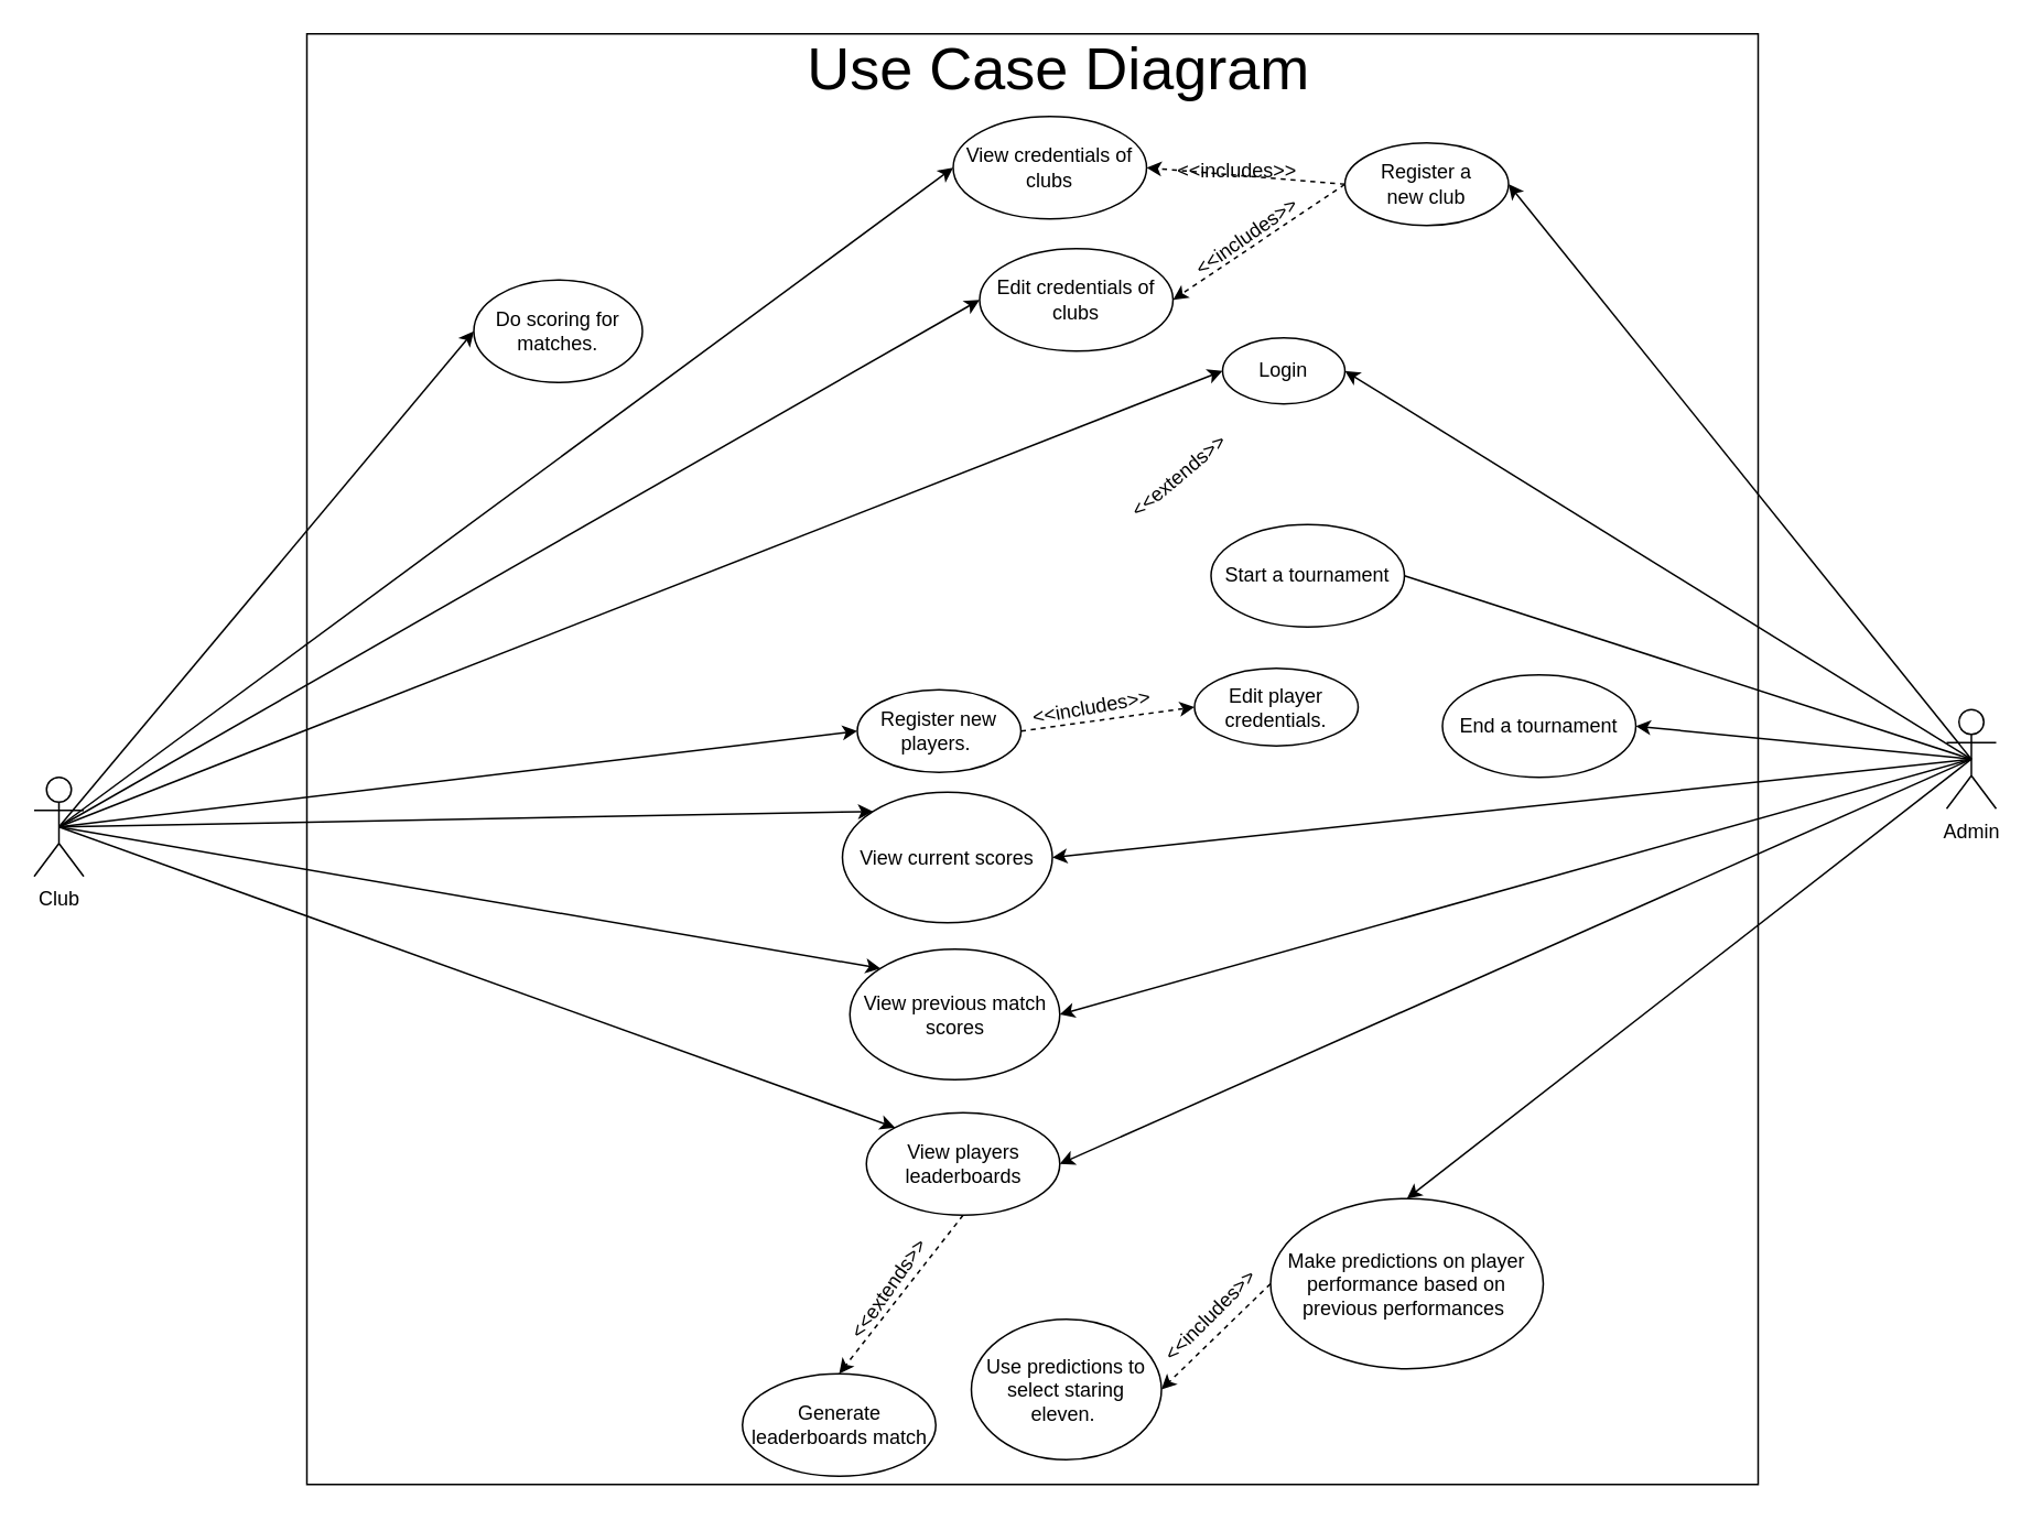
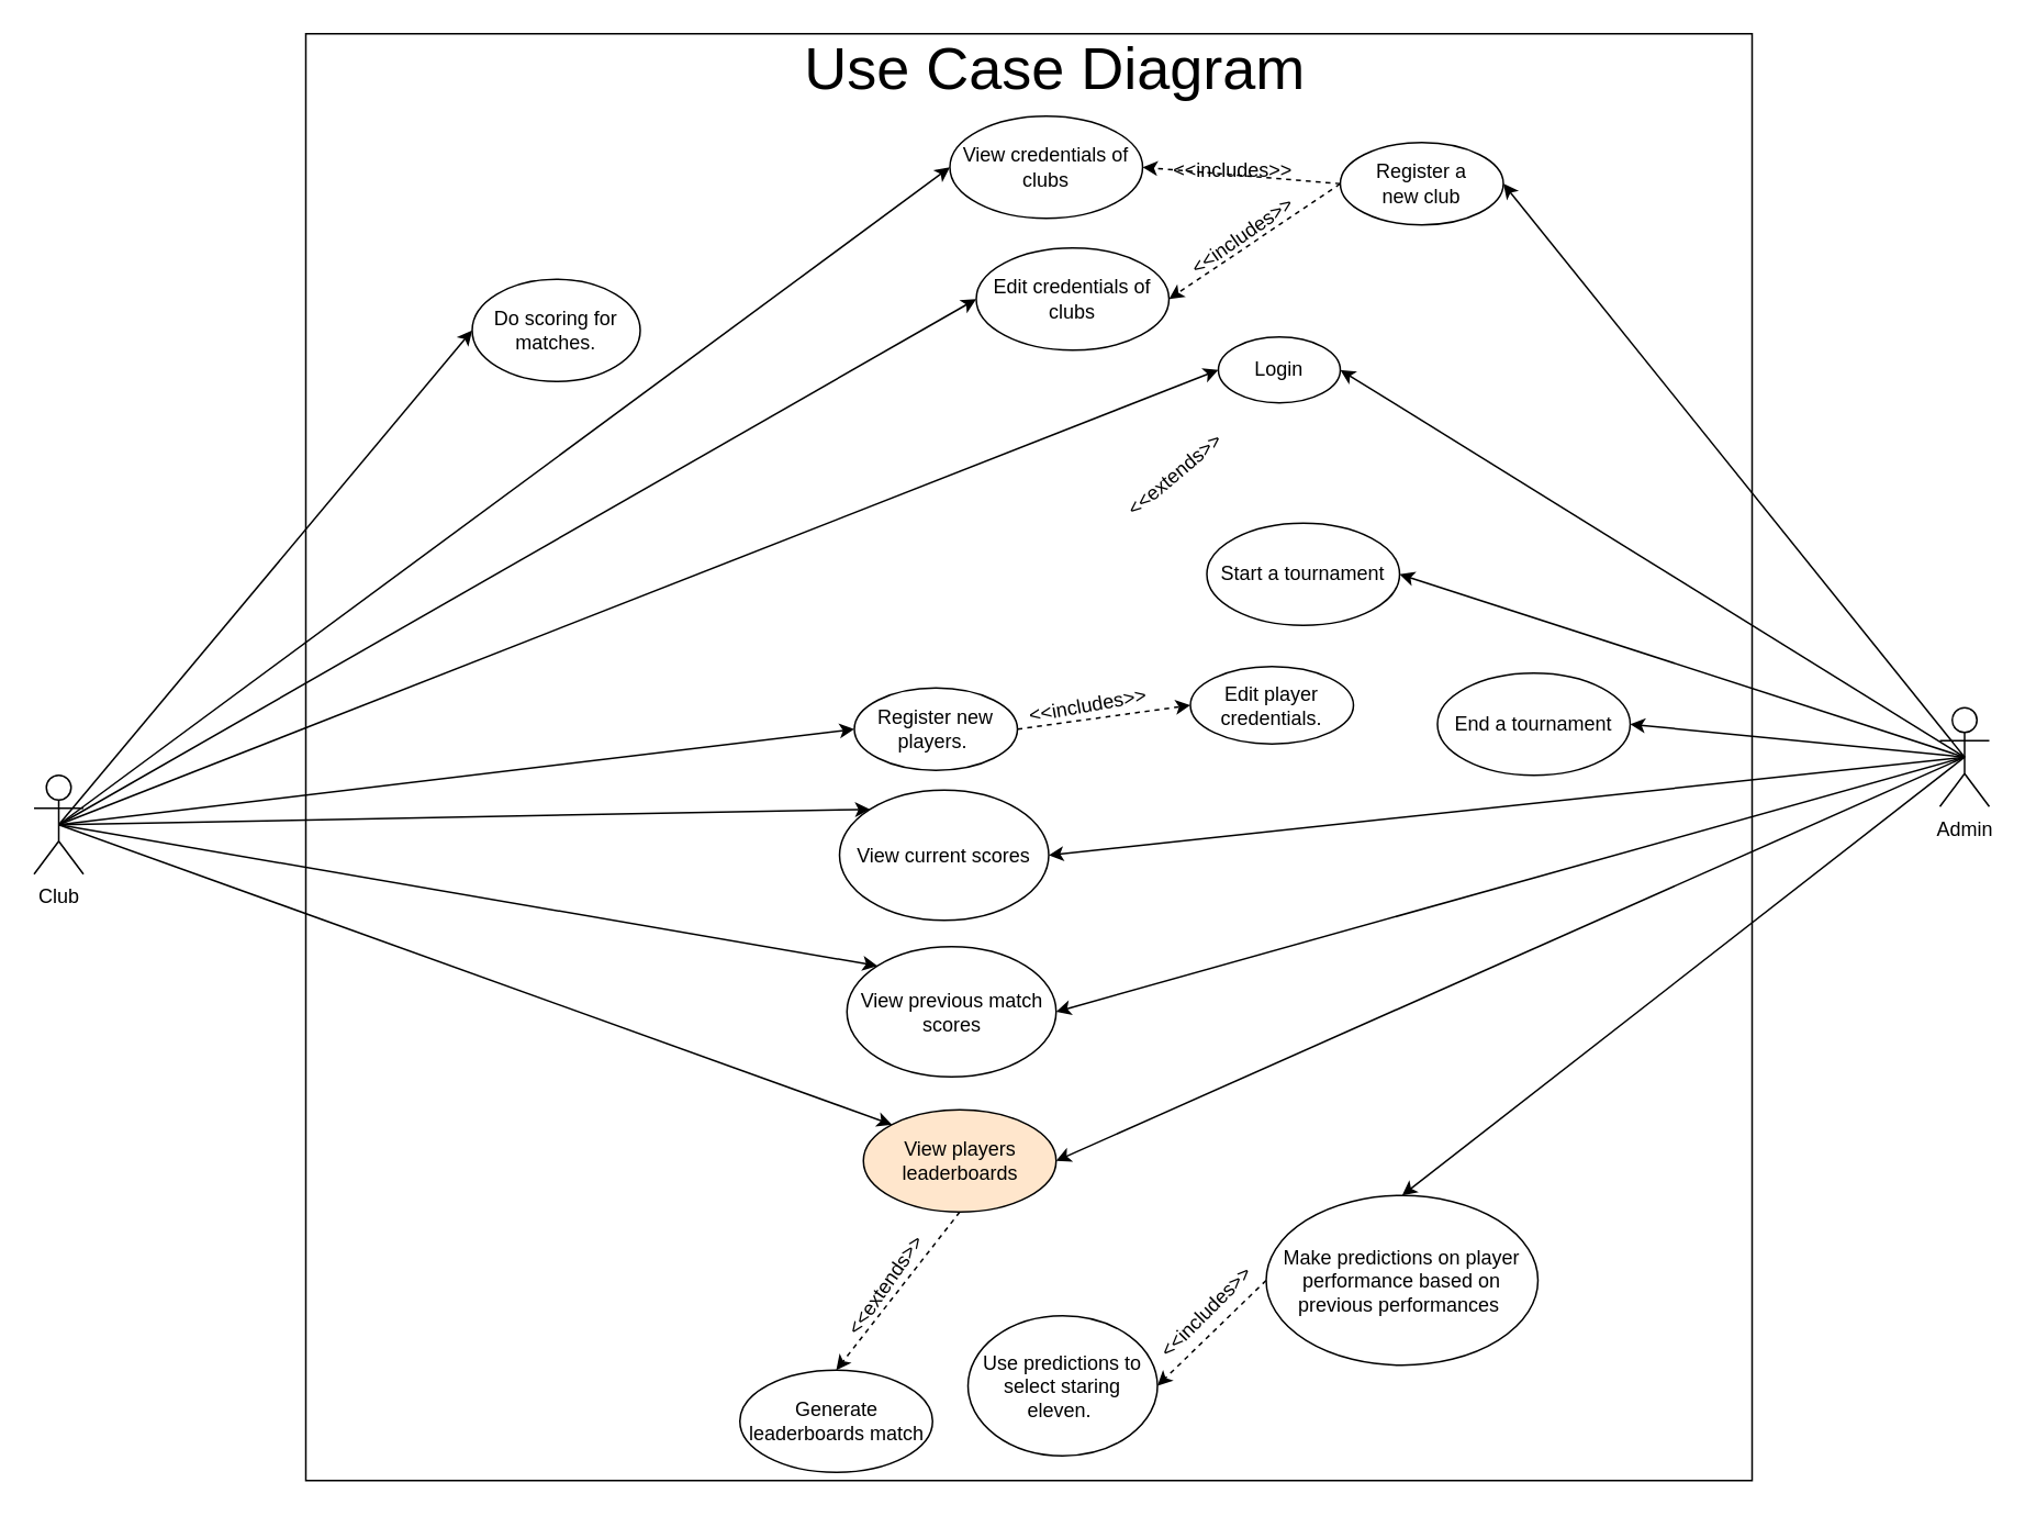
  <mxCell id="0" />
  <mxCell id="1" parent="0" />
  <mxCell id="2" value="" style="whiteSpace=wrap;html=1;aspect=fixed;" parent="1" vertex="1"><mxGeometry x="185" y="20" width="878" height="878" as="geometry" /></mxCell>
  <mxCell id="3" value="Admin" style="shape=umlActor;verticalLabelPosition=bottom;verticalAlign=top;html=1;outlineConnect=0;" parent="1" vertex="1"><mxGeometry x="1177" y="429" width="30" height="60" as="geometry" /></mxCell>
  <mxCell id="4" value="Login" style="ellipse;whiteSpace=wrap;html=1;" parent="1" vertex="1"><mxGeometry x="739" y="204" width="74" height="40" as="geometry" /></mxCell>
  <mxCell id="5" value="&amp;lt;&amp;lt;extends&amp;gt;&amp;gt;" style="text;html=1;strokeColor=none;fillColor=none;align=center;verticalAlign=middle;whiteSpace=wrap;rounded=0;rotation=-40;" parent="1" vertex="1"><mxGeometry x="683" y="273" width="60" height="30" as="geometry" /></mxCell>
  <mxCell id="6" value="Register a &lt;br&gt;new club" style="ellipse;whiteSpace=wrap;html=1;" parent="1" vertex="1"><mxGeometry x="813" y="86" width="99" height="50" as="geometry" /></mxCell>
  <mxCell id="7" value="Edit player credentials." style="ellipse;whiteSpace=wrap;html=1;" parent="1" vertex="1"><mxGeometry x="722" y="404" width="99" height="47" as="geometry" /></mxCell>
  <mxCell id="8" value="View credentials of clubs" style="ellipse;whiteSpace=wrap;html=1;" parent="1" vertex="1"><mxGeometry x="576" y="70" width="117" height="62" as="geometry" /></mxCell>
- <mxCell id="9" value="View players leaderboards" style="ellipse;whiteSpace=wrap;html=1;" parent="1" vertex="1"><mxGeometry x="523.5" y="673" width="117" height="62" as="geometry" /></mxCell>
+ <mxCell id="9" value="View players leaderboards" style="ellipse;whiteSpace=wrap;html=1;fillColor=#ffe6cc;" parent="1" vertex="1"><mxGeometry x="523.5" y="673" width="117" height="62" as="geometry" /></mxCell>
  <mxCell id="10" value="Start a tournament" style="ellipse;whiteSpace=wrap;html=1;" parent="1" vertex="1"><mxGeometry x="732" y="317" width="117" height="62" as="geometry" /></mxCell>
  <mxCell id="11" value="Generate leaderboards match" style="ellipse;whiteSpace=wrap;html=1;" parent="1" vertex="1"><mxGeometry x="448.5" y="831" width="117" height="62" as="geometry" /></mxCell>
  <mxCell id="12" value="" style="html=1;labelBackgroundColor=#ffffff;startArrow=none;startFill=0;startSize=6;endArrow=classic;endFill=1;endSize=6;jettySize=auto;orthogonalLoop=1;strokeWidth=1;dashed=1;fontSize=14;rounded=0;exitX=0.5;exitY=1;exitDx=0;exitDy=0;entryX=0.5;entryY=0;entryDx=0;entryDy=0;" parent="1" source="9" target="11" edge="1"><mxGeometry width="60" height="60" relative="1" as="geometry"><mxPoint x="719" y="657" as="sourcePoint" /><mxPoint x="779" y="597" as="targetPoint" /></mxGeometry></mxCell>
  <mxCell id="13" value="&amp;lt;&amp;lt;extends&amp;gt;&amp;gt;" style="text;html=1;strokeColor=none;fillColor=none;align=center;verticalAlign=middle;whiteSpace=wrap;rounded=0;rotation=-55;" parent="1" vertex="1"><mxGeometry x="507" y="764.5" width="60" height="30" as="geometry" /></mxCell>
  <mxCell id="14" value="View current scores" style="ellipse;whiteSpace=wrap;html=1;" parent="1" vertex="1"><mxGeometry x="509" y="479" width="127" height="79" as="geometry" /></mxCell>
  <mxCell id="15" value="Register new players.&amp;nbsp;" style="ellipse;whiteSpace=wrap;html=1;" parent="1" vertex="1"><mxGeometry x="518" y="417" width="99" height="50" as="geometry" /></mxCell>
  <mxCell id="16" value="Do scoring for matches." style="ellipse;whiteSpace=wrap;html=1;" parent="1" vertex="1"><mxGeometry x="286" y="169" width="102" height="62" as="geometry" /></mxCell>
  <mxCell id="17" value="" style="endArrow=classic;html=1;rounded=0;exitX=0.5;exitY=0.5;exitDx=0;exitDy=0;exitPerimeter=0;entryX=1;entryY=0.5;entryDx=0;entryDy=0;" parent="1" source="3" target="4" edge="1"><mxGeometry width="50" height="50" relative="1" as="geometry"><mxPoint x="292" y="423" as="sourcePoint" /><mxPoint x="342" y="373" as="targetPoint" /></mxGeometry></mxCell>
- <mxCell id="18" value="" style="endArrow=none;html=1;rounded=0;exitX=0.5;exitY=0.5;exitDx=0;exitDy=0;exitPerimeter=0;entryX=1;entryY=0.5;entryDx=0;entryDy=0;" parent="1" source="3" target="10" edge="1"><mxGeometry width="50" height="50" relative="1" as="geometry"><mxPoint x="265" y="354" as="sourcePoint" /><mxPoint x="315" y="304" as="targetPoint" /></mxGeometry></mxCell>
+ <mxCell id="18" value="" style="endArrow=classic;html=1;rounded=0;exitX=0.5;exitY=0.5;exitDx=0;exitDy=0;exitPerimeter=0;entryX=1;entryY=0.5;entryDx=0;entryDy=0;" parent="1" source="3" target="10" edge="1"><mxGeometry width="50" height="50" relative="1" as="geometry"><mxPoint x="265" y="354" as="sourcePoint" /><mxPoint x="315" y="304" as="targetPoint" /></mxGeometry></mxCell>
  <mxCell id="19" value="" style="endArrow=classic;html=1;rounded=0;exitX=0.5;exitY=0.5;exitDx=0;exitDy=0;exitPerimeter=0;entryX=1;entryY=0.5;entryDx=0;entryDy=0;" parent="1" source="3" target="9" edge="1"><mxGeometry width="50" height="50" relative="1" as="geometry"><mxPoint x="206" y="360" as="sourcePoint" /><mxPoint x="256" y="310" as="targetPoint" /></mxGeometry></mxCell>
  <mxCell id="20" value="" style="endArrow=classic;html=1;rounded=0;exitX=0.5;exitY=0.5;exitDx=0;exitDy=0;exitPerimeter=0;entryX=1;entryY=0.5;entryDx=0;entryDy=0;" parent="1" source="3" target="14" edge="1"><mxGeometry width="50" height="50" relative="1" as="geometry"><mxPoint x="170" y="629" as="sourcePoint" /><mxPoint x="220" y="579" as="targetPoint" /></mxGeometry></mxCell>
  <mxCell id="21" value="" style="endArrow=classic;html=1;rounded=0;exitX=0.5;exitY=0.5;exitDx=0;exitDy=0;exitPerimeter=0;entryX=1;entryY=0.5;entryDx=0;entryDy=0;" parent="1" source="3" target="6" edge="1"><mxGeometry width="50" height="50" relative="1" as="geometry"><mxPoint x="278" y="350" as="sourcePoint" /><mxPoint x="328" y="300" as="targetPoint" /></mxGeometry></mxCell>
  <mxCell id="22" value="" style="html=1;labelBackgroundColor=#ffffff;startArrow=none;startFill=0;startSize=6;endArrow=classic;endFill=1;endSize=6;jettySize=auto;orthogonalLoop=1;strokeWidth=1;dashed=1;fontSize=14;rounded=0;entryX=1;entryY=0.5;entryDx=0;entryDy=0;exitX=0;exitY=0.5;exitDx=0;exitDy=0;" parent="1" source="6" target="8" edge="1"><mxGeometry width="60" height="60" relative="1" as="geometry"><mxPoint x="818" y="114" as="sourcePoint" /><mxPoint x="561" y="205" as="targetPoint" /></mxGeometry></mxCell>
  <mxCell id="23" value="&amp;lt;&amp;lt;includes&amp;gt;&amp;gt;" style="text;html=1;strokeColor=none;fillColor=none;align=center;verticalAlign=middle;whiteSpace=wrap;rounded=0;rotation=0;" parent="1" vertex="1"><mxGeometry x="718" y="88" width="60" height="30" as="geometry" /></mxCell>
  <mxCell id="24" value="" style="html=1;labelBackgroundColor=#ffffff;startArrow=none;startFill=0;startSize=6;endArrow=classic;endFill=1;endSize=6;jettySize=auto;orthogonalLoop=1;strokeWidth=1;dashed=1;fontSize=14;rounded=0;exitX=1;exitY=0.5;exitDx=0;exitDy=0;entryX=0;entryY=0.5;entryDx=0;entryDy=0;" parent="1" source="15" target="7" edge="1"><mxGeometry width="60" height="60" relative="1" as="geometry"><mxPoint x="597" y="405" as="sourcePoint" /><mxPoint x="657" y="345" as="targetPoint" /></mxGeometry></mxCell>
  <mxCell id="25" value="&amp;lt;&amp;lt;includes&amp;gt;&amp;gt;" style="text;html=1;strokeColor=none;fillColor=none;align=center;verticalAlign=middle;whiteSpace=wrap;rounded=0;rotation=-10;" parent="1" vertex="1"><mxGeometry x="630" y="412.5" width="60" height="30" as="geometry" /></mxCell>
  <mxCell id="26" value="Club" style="shape=umlActor;verticalLabelPosition=bottom;verticalAlign=top;html=1;outlineConnect=0;" parent="1" vertex="1"><mxGeometry x="20" y="470" width="30" height="60" as="geometry" /></mxCell>
  <mxCell id="27" value="" style="endArrow=classic;html=1;rounded=0;exitX=0.5;exitY=0.5;exitDx=0;exitDy=0;exitPerimeter=0;entryX=0;entryY=0.5;entryDx=0;entryDy=0;" parent="1" source="26" target="4" edge="1"><mxGeometry width="50" height="50" relative="1" as="geometry"><mxPoint x="803" y="380" as="sourcePoint" /><mxPoint x="853" y="330" as="targetPoint" /></mxGeometry></mxCell>
  <mxCell id="28" value="" style="endArrow=classic;html=1;rounded=0;exitX=0.5;exitY=0.5;exitDx=0;exitDy=0;exitPerimeter=0;entryX=0;entryY=0.5;entryDx=0;entryDy=0;" parent="1" source="26" target="15" edge="1"><mxGeometry width="50" height="50" relative="1" as="geometry"><mxPoint x="508" y="334" as="sourcePoint" /><mxPoint x="558" y="284" as="targetPoint" /></mxGeometry></mxCell>
  <mxCell id="29" value="" style="endArrow=classic;html=1;rounded=0;exitX=0.5;exitY=0.5;exitDx=0;exitDy=0;exitPerimeter=0;entryX=0;entryY=0.5;entryDx=0;entryDy=0;" parent="1" source="26" target="16" edge="1"><mxGeometry width="50" height="50" relative="1" as="geometry"><mxPoint x="833" y="442" as="sourcePoint" /><mxPoint x="883" y="392" as="targetPoint" /></mxGeometry></mxCell>
  <mxCell id="30" value="" style="endArrow=classic;html=1;rounded=0;exitX=0.5;exitY=0.5;exitDx=0;exitDy=0;exitPerimeter=0;entryX=0;entryY=0.5;entryDx=0;entryDy=0;" parent="1" source="26" target="8" edge="1"><mxGeometry width="50" height="50" relative="1" as="geometry"><mxPoint x="784" y="179" as="sourcePoint" /><mxPoint x="834" y="129" as="targetPoint" /></mxGeometry></mxCell>
  <mxCell id="31" value="" style="endArrow=classic;html=1;rounded=0;exitX=0.5;exitY=0.5;exitDx=0;exitDy=0;exitPerimeter=0;entryX=0;entryY=0;entryDx=0;entryDy=0;" parent="1" source="26" target="9" edge="1"><mxGeometry width="50" height="50" relative="1" as="geometry"><mxPoint x="850" y="465" as="sourcePoint" /><mxPoint x="900" y="415" as="targetPoint" /></mxGeometry></mxCell>
  <mxCell id="32" value="Make predictions on player performance based on previous performances&amp;nbsp;" style="ellipse;whiteSpace=wrap;html=1;" parent="1" vertex="1"><mxGeometry x="768" y="725" width="165" height="103" as="geometry" /></mxCell>
  <mxCell id="33" value="Use predictions to select staring eleven.&amp;nbsp;" style="ellipse;whiteSpace=wrap;html=1;" parent="1" vertex="1"><mxGeometry x="587" y="798" width="115" height="85" as="geometry" /></mxCell>
  <mxCell id="34" value="" style="html=1;labelBackgroundColor=#ffffff;startArrow=none;startFill=0;startSize=6;endArrow=classic;endFill=1;endSize=6;jettySize=auto;orthogonalLoop=1;strokeWidth=1;dashed=1;fontSize=14;rounded=0;exitX=0;exitY=0.5;exitDx=0;exitDy=0;entryX=1;entryY=0.5;entryDx=0;entryDy=0;" parent="1" source="32" target="33" edge="1"><mxGeometry width="60" height="60" relative="1" as="geometry"><mxPoint x="519" y="558" as="sourcePoint" /><mxPoint x="601" y="621" as="targetPoint" /></mxGeometry></mxCell>
  <mxCell id="35" value="&amp;lt;&amp;lt;includes&amp;gt;&amp;gt;" style="text;html=1;strokeColor=none;fillColor=none;align=center;verticalAlign=middle;whiteSpace=wrap;rounded=0;rotation=-45;" parent="1" vertex="1"><mxGeometry x="702" y="781" width="60" height="30" as="geometry" /></mxCell>
  <mxCell id="36" value="&lt;font style=&quot;font-size: 36px;&quot;&gt;Use Case Diagram&amp;nbsp;&lt;/font&gt;" style="text;html=1;strokeColor=none;fillColor=none;align=center;verticalAlign=middle;whiteSpace=wrap;rounded=0;" parent="1" vertex="1"><mxGeometry x="458.75" y="26" width="371.5" height="30" as="geometry" /></mxCell>
  <mxCell id="37" value="View previous match scores" style="ellipse;whiteSpace=wrap;html=1;" parent="1" vertex="1"><mxGeometry x="513.5" y="574" width="127" height="79" as="geometry" /></mxCell>
  <mxCell id="38" value="" style="endArrow=classic;html=1;rounded=0;entryX=0;entryY=0;entryDx=0;entryDy=0;exitX=0.5;exitY=0.5;exitDx=0;exitDy=0;exitPerimeter=0;" parent="1" source="26" target="37" edge="1"><mxGeometry width="50" height="50" relative="1" as="geometry"><mxPoint x="5" y="643" as="sourcePoint" /><mxPoint x="523" y="624" as="targetPoint" /></mxGeometry></mxCell>
  <mxCell id="39" value="" style="endArrow=classic;html=1;rounded=0;entryX=0;entryY=0;entryDx=0;entryDy=0;exitX=0.5;exitY=0.5;exitDx=0;exitDy=0;exitPerimeter=0;" parent="1" source="26" target="14" edge="1"><mxGeometry width="50" height="50" relative="1" as="geometry"><mxPoint x="15" y="653" as="sourcePoint" /><mxPoint x="533" y="634" as="targetPoint" /></mxGeometry></mxCell>
  <mxCell id="40" value="" style="endArrow=classic;html=1;rounded=0;exitX=0.5;exitY=0.5;exitDx=0;exitDy=0;exitPerimeter=0;entryX=1;entryY=0.5;entryDx=0;entryDy=0;" parent="1" source="3" target="37" edge="1"><mxGeometry width="50" height="50" relative="1" as="geometry"><mxPoint x="789" y="435" as="sourcePoint" /><mxPoint x="839" y="385" as="targetPoint" /></mxGeometry></mxCell>
  <mxCell id="41" value="End a tournament" style="ellipse;whiteSpace=wrap;html=1;" parent="1" vertex="1"><mxGeometry x="872" y="408" width="117" height="62" as="geometry" /></mxCell>
  <mxCell id="42" value="" style="endArrow=classic;html=1;rounded=0;exitX=0.5;exitY=0.5;exitDx=0;exitDy=0;exitPerimeter=0;entryX=1;entryY=0.5;entryDx=0;entryDy=0;" parent="1" source="3" target="41" edge="1"><mxGeometry width="50" height="50" relative="1" as="geometry"><mxPoint x="1057" y="385" as="sourcePoint" /><mxPoint x="839" y="385" as="targetPoint" /></mxGeometry></mxCell>
  <mxCell id="43" value="Edit credentials of clubs" style="ellipse;whiteSpace=wrap;html=1;" parent="1" vertex="1"><mxGeometry x="592" y="150" width="117" height="62" as="geometry" /></mxCell>
  <mxCell id="44" value="" style="html=1;labelBackgroundColor=#ffffff;startArrow=none;startFill=0;startSize=6;endArrow=classic;endFill=1;endSize=6;jettySize=auto;orthogonalLoop=1;strokeWidth=1;dashed=1;fontSize=14;rounded=0;entryX=1;entryY=0.5;entryDx=0;entryDy=0;exitX=0;exitY=0.5;exitDx=0;exitDy=0;" parent="1" source="6" target="43" edge="1"><mxGeometry width="60" height="60" relative="1" as="geometry"><mxPoint x="823" y="121" as="sourcePoint" /><mxPoint x="703" y="121" as="targetPoint" /></mxGeometry></mxCell>
  <mxCell id="45" value="&amp;lt;&amp;lt;includes&amp;gt;&amp;gt;" style="text;html=1;strokeColor=none;fillColor=none;align=center;verticalAlign=middle;whiteSpace=wrap;rounded=0;rotation=-35;" parent="1" vertex="1"><mxGeometry x="724" y="128" width="60" height="30" as="geometry" /></mxCell>
  <mxCell id="46" value="" style="endArrow=classic;html=1;rounded=0;entryX=0;entryY=0.5;entryDx=0;entryDy=0;exitX=0.5;exitY=0.5;exitDx=0;exitDy=0;exitPerimeter=0;" parent="1" source="26" target="43" edge="1"><mxGeometry width="50" height="50" relative="1" as="geometry"><mxPoint x="64" y="348" as="sourcePoint" /><mxPoint x="667" y="323" as="targetPoint" /></mxGeometry></mxCell>
  <mxCell id="47" value="" style="endArrow=classic;html=1;rounded=0;exitX=0.5;exitY=0.5;exitDx=0;exitDy=0;exitPerimeter=0;entryX=0.5;entryY=0;entryDx=0;entryDy=0;" parent="1" source="3" target="32" edge="1"><mxGeometry width="50" height="50" relative="1" as="geometry"><mxPoint x="1202" y="469" as="sourcePoint" /><mxPoint x="692" y="712" as="targetPoint" /></mxGeometry></mxCell>
